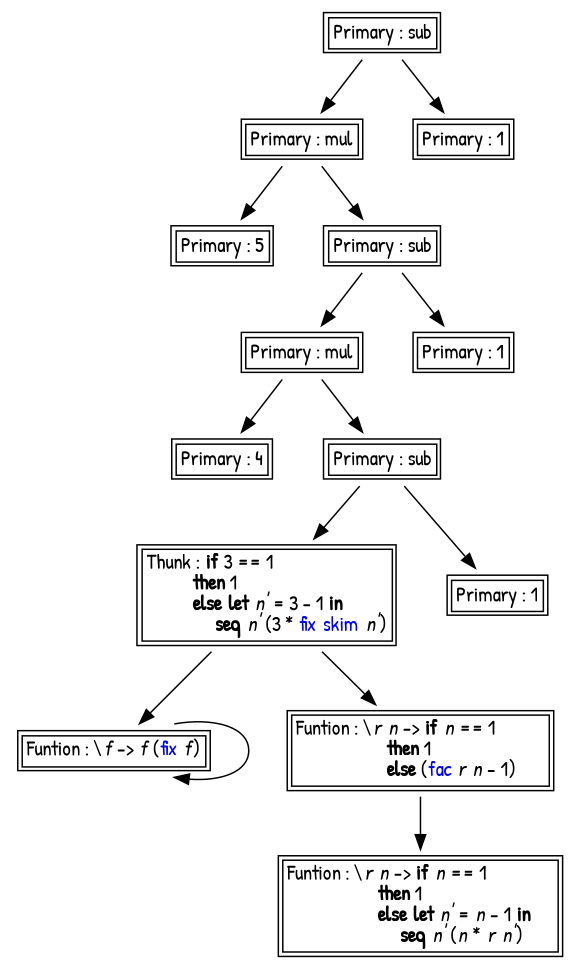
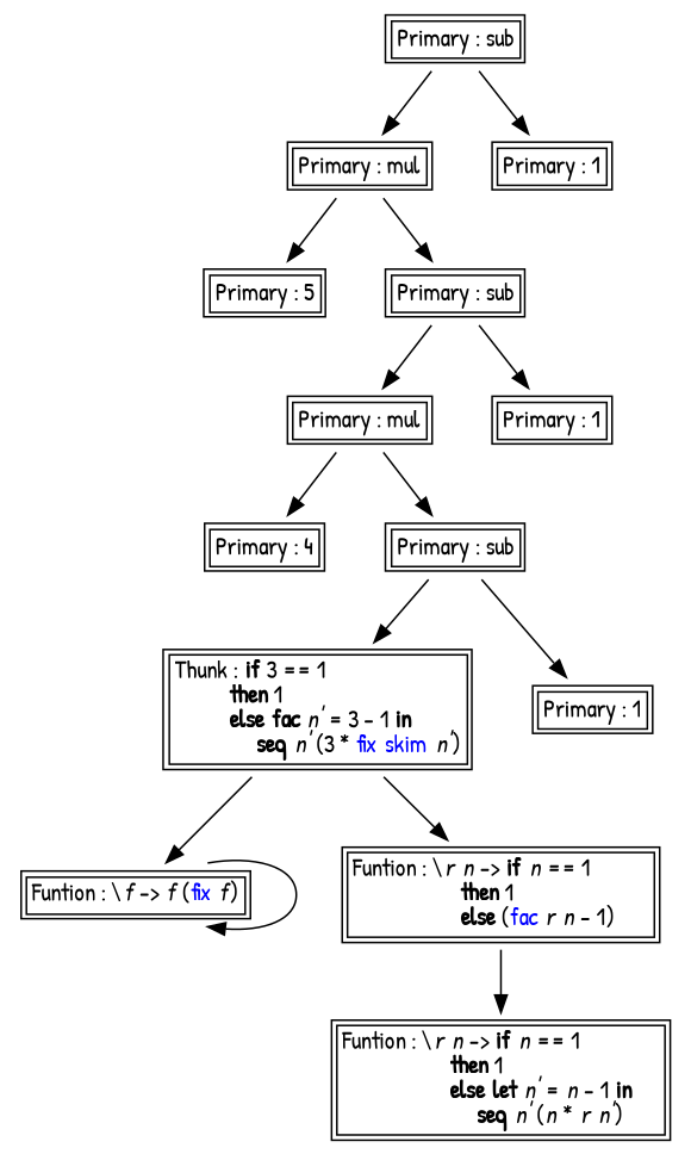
  digraph {
    fontname="Patrick Hand"
    node [fontname="Patrick Hand" shape=plaintext]
    edge [fontname="Patrick Hand"]
    n1 [label=<<TABLE ALIGN="LEFT"><TR><TD BALIGN="LEFT" ALIGN="LEFT">Funtion&nbsp;:&nbsp;\<I>r</I>&nbsp;<I>n</I>&nbsp;-&gt;&nbsp;<B>if</B>&nbsp;<I>n</I>&nbsp;==&nbsp;1&nbsp;&nbsp;&nbsp;&nbsp;&nbsp;&nbsp;&nbsp;&nbsp;&nbsp;&nbsp;&nbsp;&nbsp;&nbsp;&nbsp;&nbsp;<BR />&nbsp;&nbsp;&nbsp;&nbsp;&nbsp;&nbsp;&nbsp;&nbsp;&nbsp;&nbsp;&nbsp;&nbsp;&nbsp;&nbsp;&nbsp;&nbsp;&nbsp;&nbsp;&nbsp;&nbsp;<B>then</B>&nbsp;1&nbsp;&nbsp;&nbsp;&nbsp;&nbsp;&nbsp;&nbsp;&nbsp;&nbsp;&nbsp;&nbsp;&nbsp;&nbsp;&nbsp;&nbsp;&nbsp;<BR />&nbsp;&nbsp;&nbsp;&nbsp;&nbsp;&nbsp;&nbsp;&nbsp;&nbsp;&nbsp;&nbsp;&nbsp;&nbsp;&nbsp;&nbsp;&nbsp;&nbsp;&nbsp;&nbsp;&nbsp;<B>else</B>&nbsp;<B>let</B>&nbsp;<I>n'</I>&nbsp;=&nbsp;<I>n</I>&nbsp;-&nbsp;1&nbsp;<B>in</B><BR />&nbsp;&nbsp;&nbsp;&nbsp;&nbsp;&nbsp;&nbsp;&nbsp;&nbsp;&nbsp;&nbsp;&nbsp;&nbsp;&nbsp;&nbsp;&nbsp;&nbsp;&nbsp;&nbsp;&nbsp;&nbsp;&nbsp;&nbsp;&nbsp;&nbsp;<B>seq</B>&nbsp;<I>n'</I>&nbsp;(<I>n</I>&nbsp;*&nbsp;<I>r</I>&nbsp;<I>n'</I>)<BR /></TD></TR></TABLE>>]
    n2 [label=<<TABLE ALIGN="LEFT"><TR><TD BALIGN="LEFT" ALIGN="LEFT">Funtion&nbsp;:&nbsp;\<I>f</I>&nbsp;-&gt;&nbsp;<I>f</I>&nbsp;(<FONT COLOR="blue">fix</FONT>&nbsp;<I>f</I>)<BR /></TD></TR></TABLE>>]
    n3 [label=<<TABLE ALIGN="LEFT"><TR><TD BALIGN="LEFT" ALIGN="LEFT">Primary&nbsp;:&nbsp;sub<BR /></TD></TR></TABLE>>]
    n4 [label=<<TABLE ALIGN="LEFT"><TR><TD BALIGN="LEFT" ALIGN="LEFT">Primary&nbsp;:&nbsp;mul<BR /></TD></TR></TABLE>>]
    n5 [label=<<TABLE ALIGN="LEFT"><TR><TD BALIGN="LEFT" ALIGN="LEFT">Primary&nbsp;:&nbsp;1<BR /></TD></TR></TABLE>>]
    n6 [label=<<TABLE ALIGN="LEFT"><TR><TD BALIGN="LEFT" ALIGN="LEFT">Primary&nbsp;:&nbsp;5<BR /></TD></TR></TABLE>>]
    n7 [label=<<TABLE ALIGN="LEFT"><TR><TD BALIGN="LEFT" ALIGN="LEFT">Primary&nbsp;:&nbsp;sub<BR /></TD></TR></TABLE>>]
    n8 [label=<<TABLE ALIGN="LEFT"><TR><TD BALIGN="LEFT" ALIGN="LEFT">Primary&nbsp;:&nbsp;mul<BR /></TD></TR></TABLE>>]
    n9 [label=<<TABLE ALIGN="LEFT"><TR><TD BALIGN="LEFT" ALIGN="LEFT">Primary&nbsp;:&nbsp;1<BR /></TD></TR></TABLE>>]
    n10 [label=<<TABLE ALIGN="LEFT"><TR><TD BALIGN="LEFT" ALIGN="LEFT">Primary&nbsp;:&nbsp;4<BR /></TD></TR></TABLE>>]
    n11 [label=<<TABLE ALIGN="LEFT"><TR><TD BALIGN="LEFT" ALIGN="LEFT">Primary&nbsp;:&nbsp;sub<BR /></TD></TR></TABLE>>]
-   n12 [label=<<TABLE ALIGN="LEFT"><TR><TD BALIGN="LEFT" ALIGN="LEFT">Thunk&nbsp;:&nbsp;<B>if</B>&nbsp;3&nbsp;==&nbsp;1&nbsp;&nbsp;&nbsp;&nbsp;&nbsp;&nbsp;&nbsp;&nbsp;&nbsp;&nbsp;&nbsp;&nbsp;&nbsp;&nbsp;&nbsp;&nbsp;&nbsp;&nbsp;&nbsp;&nbsp;&nbsp;&nbsp;<BR />&nbsp;&nbsp;&nbsp;&nbsp;&nbsp;&nbsp;&nbsp;&nbsp;&nbsp;&nbsp;<B>then</B>&nbsp;1&nbsp;&nbsp;&nbsp;&nbsp;&nbsp;&nbsp;&nbsp;&nbsp;&nbsp;&nbsp;&nbsp;&nbsp;&nbsp;&nbsp;&nbsp;&nbsp;&nbsp;&nbsp;&nbsp;&nbsp;&nbsp;&nbsp;&nbsp;<BR />&nbsp;&nbsp;&nbsp;&nbsp;&nbsp;&nbsp;&nbsp;&nbsp;&nbsp;&nbsp;<B>else</B>&nbsp;<B>let</B>&nbsp;<I>n'</I>&nbsp;=&nbsp;3&nbsp;-&nbsp;1&nbsp;<B>in</B>&nbsp;&nbsp;&nbsp;&nbsp;&nbsp;&nbsp;&nbsp;<BR />&nbsp;&nbsp;&nbsp;&nbsp;&nbsp;&nbsp;&nbsp;&nbsp;&nbsp;&nbsp;&nbsp;&nbsp;&nbsp;&nbsp;&nbsp;<B>seq</B>&nbsp;<I>n'</I>&nbsp;(3&nbsp;*&nbsp;<FONT COLOR="blue">fix</FONT>&nbsp;<FONT COLOR="blue">skim</FONT>&nbsp;<I>n'</I>)<BR /></TD></TR></TABLE>>]
+   n12 [label=<<TABLE ALIGN="LEFT"><TR><TD BALIGN="LEFT" ALIGN="LEFT">Thunk&nbsp;:&nbsp;<B>if</B>&nbsp;3&nbsp;==&nbsp;1&nbsp;&nbsp;&nbsp;&nbsp;&nbsp;&nbsp;&nbsp;&nbsp;&nbsp;&nbsp;&nbsp;&nbsp;&nbsp;&nbsp;&nbsp;&nbsp;&nbsp;&nbsp;&nbsp;&nbsp;&nbsp;&nbsp;<BR />&nbsp;&nbsp;&nbsp;&nbsp;&nbsp;&nbsp;&nbsp;&nbsp;&nbsp;&nbsp;<B>then</B>&nbsp;1&nbsp;&nbsp;&nbsp;&nbsp;&nbsp;&nbsp;&nbsp;&nbsp;&nbsp;&nbsp;&nbsp;&nbsp;&nbsp;&nbsp;&nbsp;&nbsp;&nbsp;&nbsp;&nbsp;&nbsp;&nbsp;&nbsp;&nbsp;<BR />&nbsp;&nbsp;&nbsp;&nbsp;&nbsp;&nbsp;&nbsp;&nbsp;&nbsp;&nbsp;<B>else</B>&nbsp;<B>fac</B>&nbsp;<I>n'</I>&nbsp;=&nbsp;3&nbsp;-&nbsp;1&nbsp;<B>in</B>&nbsp;&nbsp;&nbsp;&nbsp;&nbsp;&nbsp;&nbsp;<BR />&nbsp;&nbsp;&nbsp;&nbsp;&nbsp;&nbsp;&nbsp;&nbsp;&nbsp;&nbsp;&nbsp;&nbsp;&nbsp;&nbsp;&nbsp;<B>seq</B>&nbsp;<I>n'</I>&nbsp;(3&nbsp;*&nbsp;<FONT COLOR="blue">fix</FONT>&nbsp;<FONT COLOR="blue">skim</FONT>&nbsp;<I>n'</I>)<BR /></TD></TR></TABLE>>]
    n13 [label=<<TABLE ALIGN="LEFT"><TR><TD BALIGN="LEFT" ALIGN="LEFT">Primary&nbsp;:&nbsp;1<BR /></TD></TR></TABLE>>]
    n14 [label=<<TABLE ALIGN="LEFT"><TR><TD BALIGN="LEFT" ALIGN="LEFT">Funtion&nbsp;:&nbsp;\<I>r</I>&nbsp;<I>n</I>&nbsp;-&gt;&nbsp;<B>if</B>&nbsp;<I>n</I>&nbsp;==&nbsp;1&nbsp;&nbsp;&nbsp;&nbsp;&nbsp;&nbsp;&nbsp;&nbsp;&nbsp;&nbsp;&nbsp;<BR />&nbsp;&nbsp;&nbsp;&nbsp;&nbsp;&nbsp;&nbsp;&nbsp;&nbsp;&nbsp;&nbsp;&nbsp;&nbsp;&nbsp;&nbsp;&nbsp;&nbsp;&nbsp;&nbsp;&nbsp;<B>then</B>&nbsp;1&nbsp;&nbsp;&nbsp;&nbsp;&nbsp;&nbsp;&nbsp;&nbsp;&nbsp;&nbsp;&nbsp;&nbsp;<BR />&nbsp;&nbsp;&nbsp;&nbsp;&nbsp;&nbsp;&nbsp;&nbsp;&nbsp;&nbsp;&nbsp;&nbsp;&nbsp;&nbsp;&nbsp;&nbsp;&nbsp;&nbsp;&nbsp;&nbsp;<B>else</B>&nbsp;(<FONT COLOR="blue">fac</FONT>&nbsp;<I>r</I>&nbsp;<I>n</I>&nbsp;-&nbsp;1)<BR /></TD></TR></TABLE>>]
    n2 -> n2
    n3 -> n4
    n3 -> n5
    n4 -> n6
    n4 -> n7
    n7 -> n8
    n7 -> n9
    n8 -> n10
    n8 -> n11
    n11 -> n12
    n11 -> n13
    n12 -> n2
    n12 -> n14
    n14 -> n1
  }
